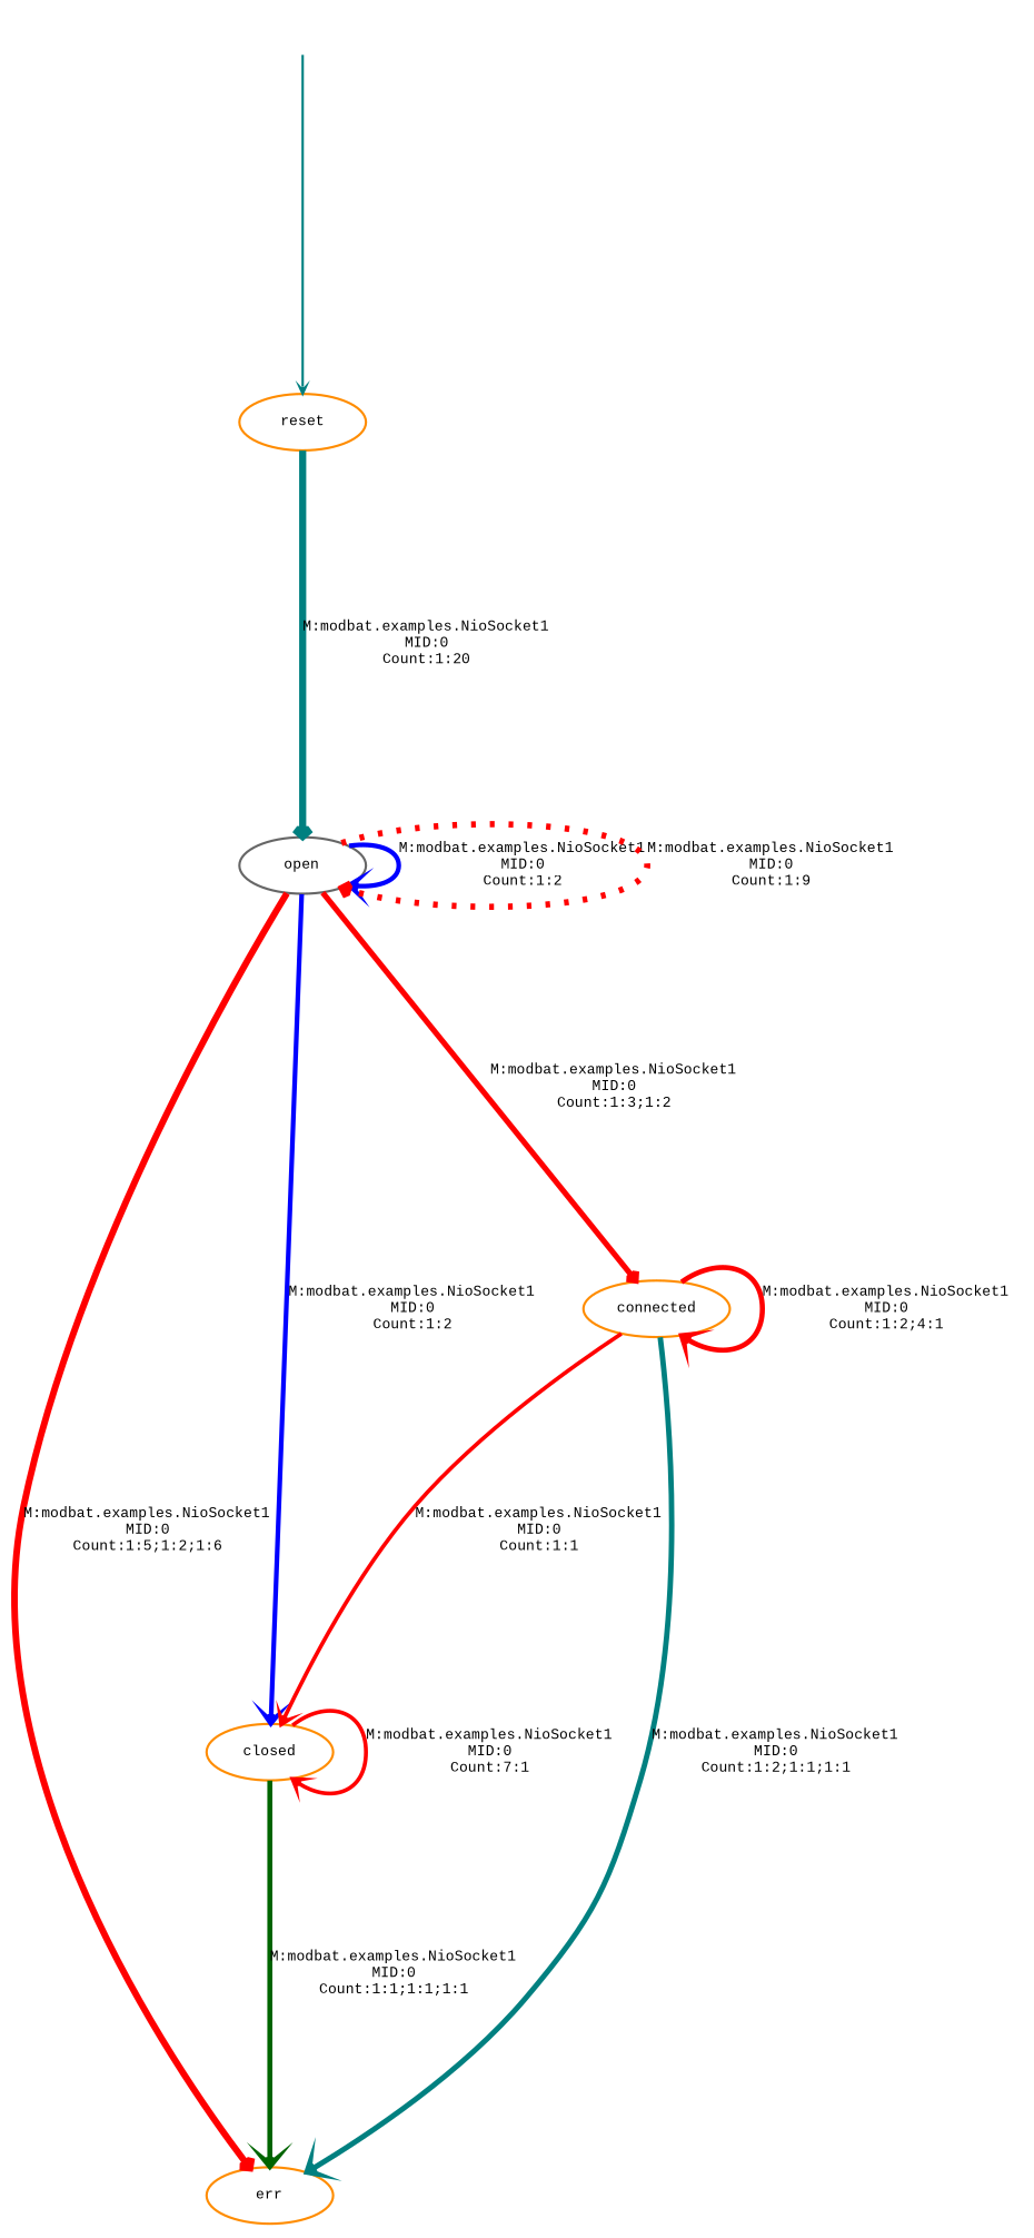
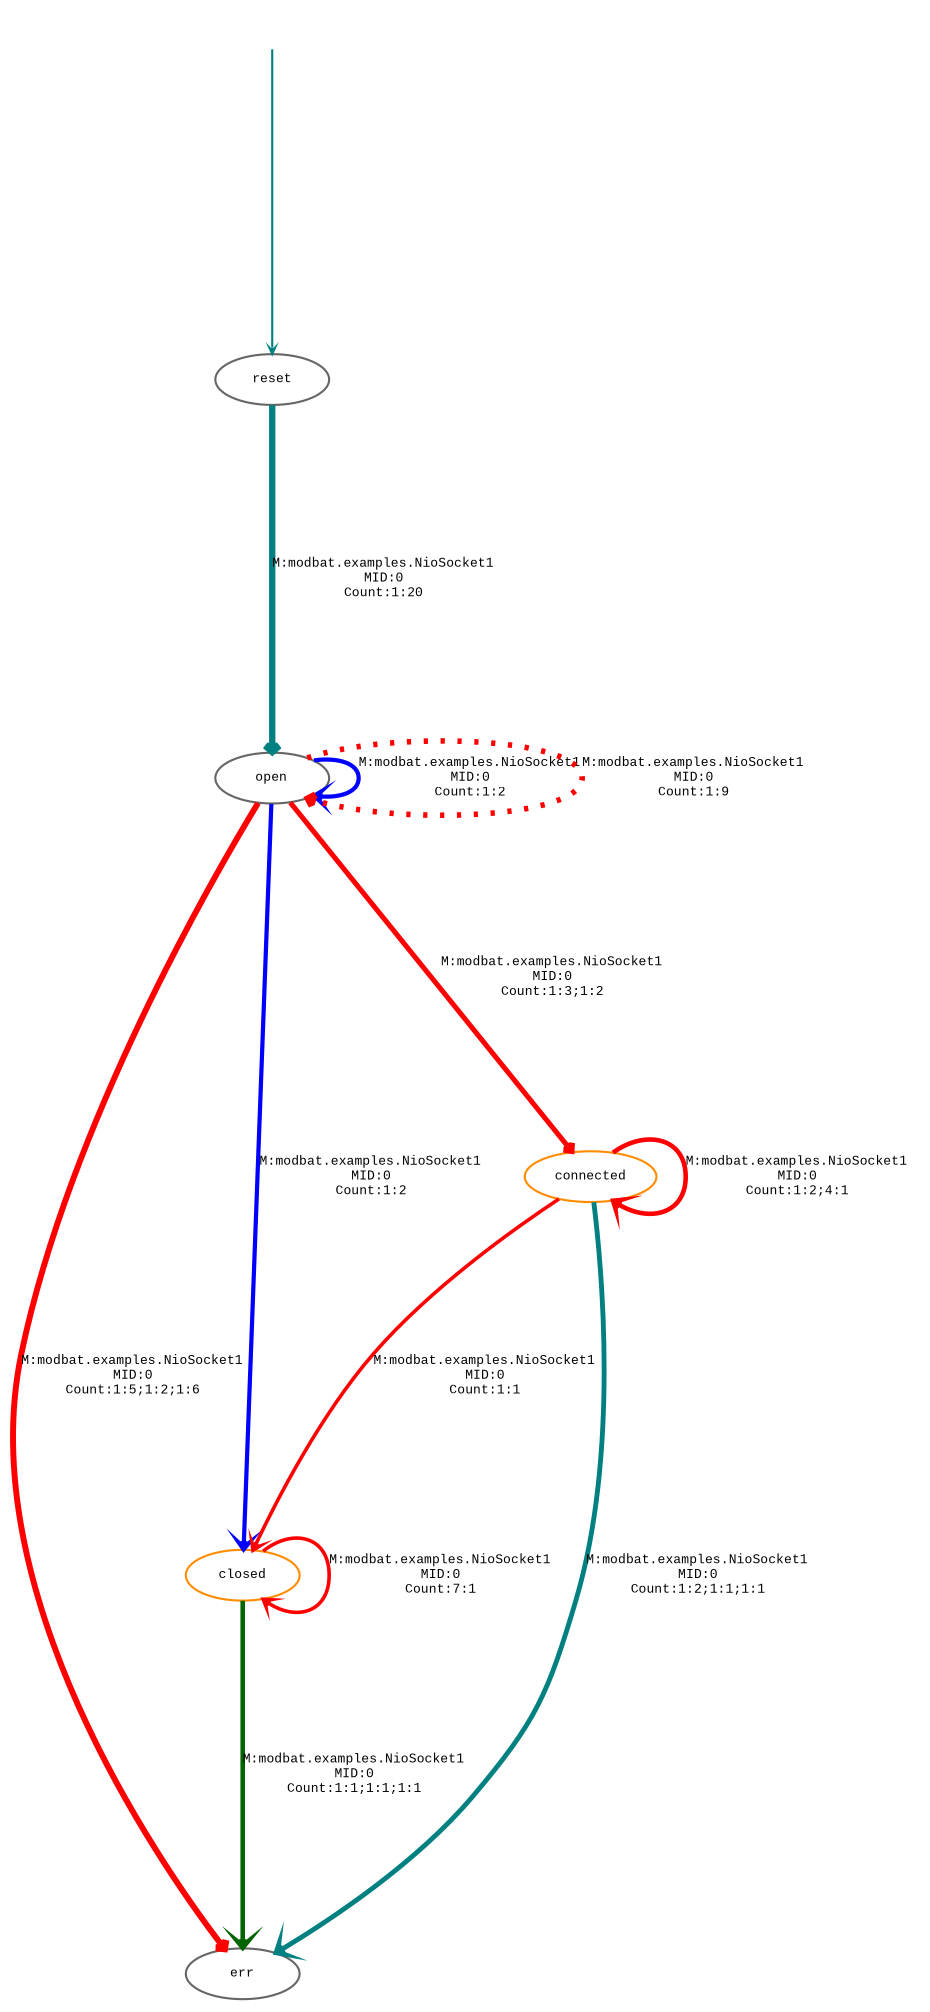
  digraph {
    fontname="Liberation Mono"
    nodesep=0.2
    rankdir=TB
    ranksep=2
    node [fontname="Liberation Mono" fontsize=6.0 margin=0.07 shape=ellipse style=rounded color=gray40]
    edge [arrowhead=vee arrowsize=.3 color=red fontname="Liberation Mono" fontsize=6.0 margin=0.05 penwidth=2.0]
    None [height=0.1 shape=none style=invis width=0.1 color=""]
-   reset [color=darkorange height=0.1]
+   reset [height=0.1]
    open [height=0.1]
-   err [color=darkorange height=0.1]
+   err [height=0.1]
    closed [color=darkorange height=0.1]
    connected [color=darkorange height=0.1]
    subgraph sub_1 {
      rank=source
      None
    }
    None -> reset [color=teal penwidth=""]
    reset -> open [color=teal label="M:modbat.examples.NioSocket1\nMID:0\nCount:1:20" penwidth=3.0]
    open -> open [color=blue label="M:modbat.examples.NioSocket1\nMID:0\nCount:1:2"]
    open -> open [label="M:modbat.examples.NioSocket1\nMID:0\nCount:1:9" penwidth=2.653212513775344 style=dotted]
    open -> err [label="M:modbat.examples.NioSocket1\nMID:0\nCount:1:5;1:2;1:6" penwidth=2.8129133566428557]
    open -> closed [color=blue label="M:modbat.examples.NioSocket1\nMID:0\nCount:1:2"]
    open -> connected [label="M:modbat.examples.NioSocket1\nMID:0\nCount:1:3;1:2" penwidth=2.3979400086720375]
    closed -> err [color=darkgreen label="M:modbat.examples.NioSocket1\nMID:0\nCount:1:1;1:1;1:1" penwidth=2.1760912590556813]
    closed -> closed [label="M:modbat.examples.NioSocket1\nMID:0\nCount:7:1" penwidth=1.6989700043360187]
    connected -> err [color=teal label="M:modbat.examples.NioSocket1\nMID:0\nCount:1:2;1:1;1:1" penwidth=2.3010299956639813]
    connected -> closed [label="M:modbat.examples.NioSocket1\nMID:0\nCount:1:1" penwidth=1.6989700043360187]
    connected -> connected [label="M:modbat.examples.NioSocket1\nMID:0\nCount:1:2;4:1" penwidth=2.1760912590556813]
  }
